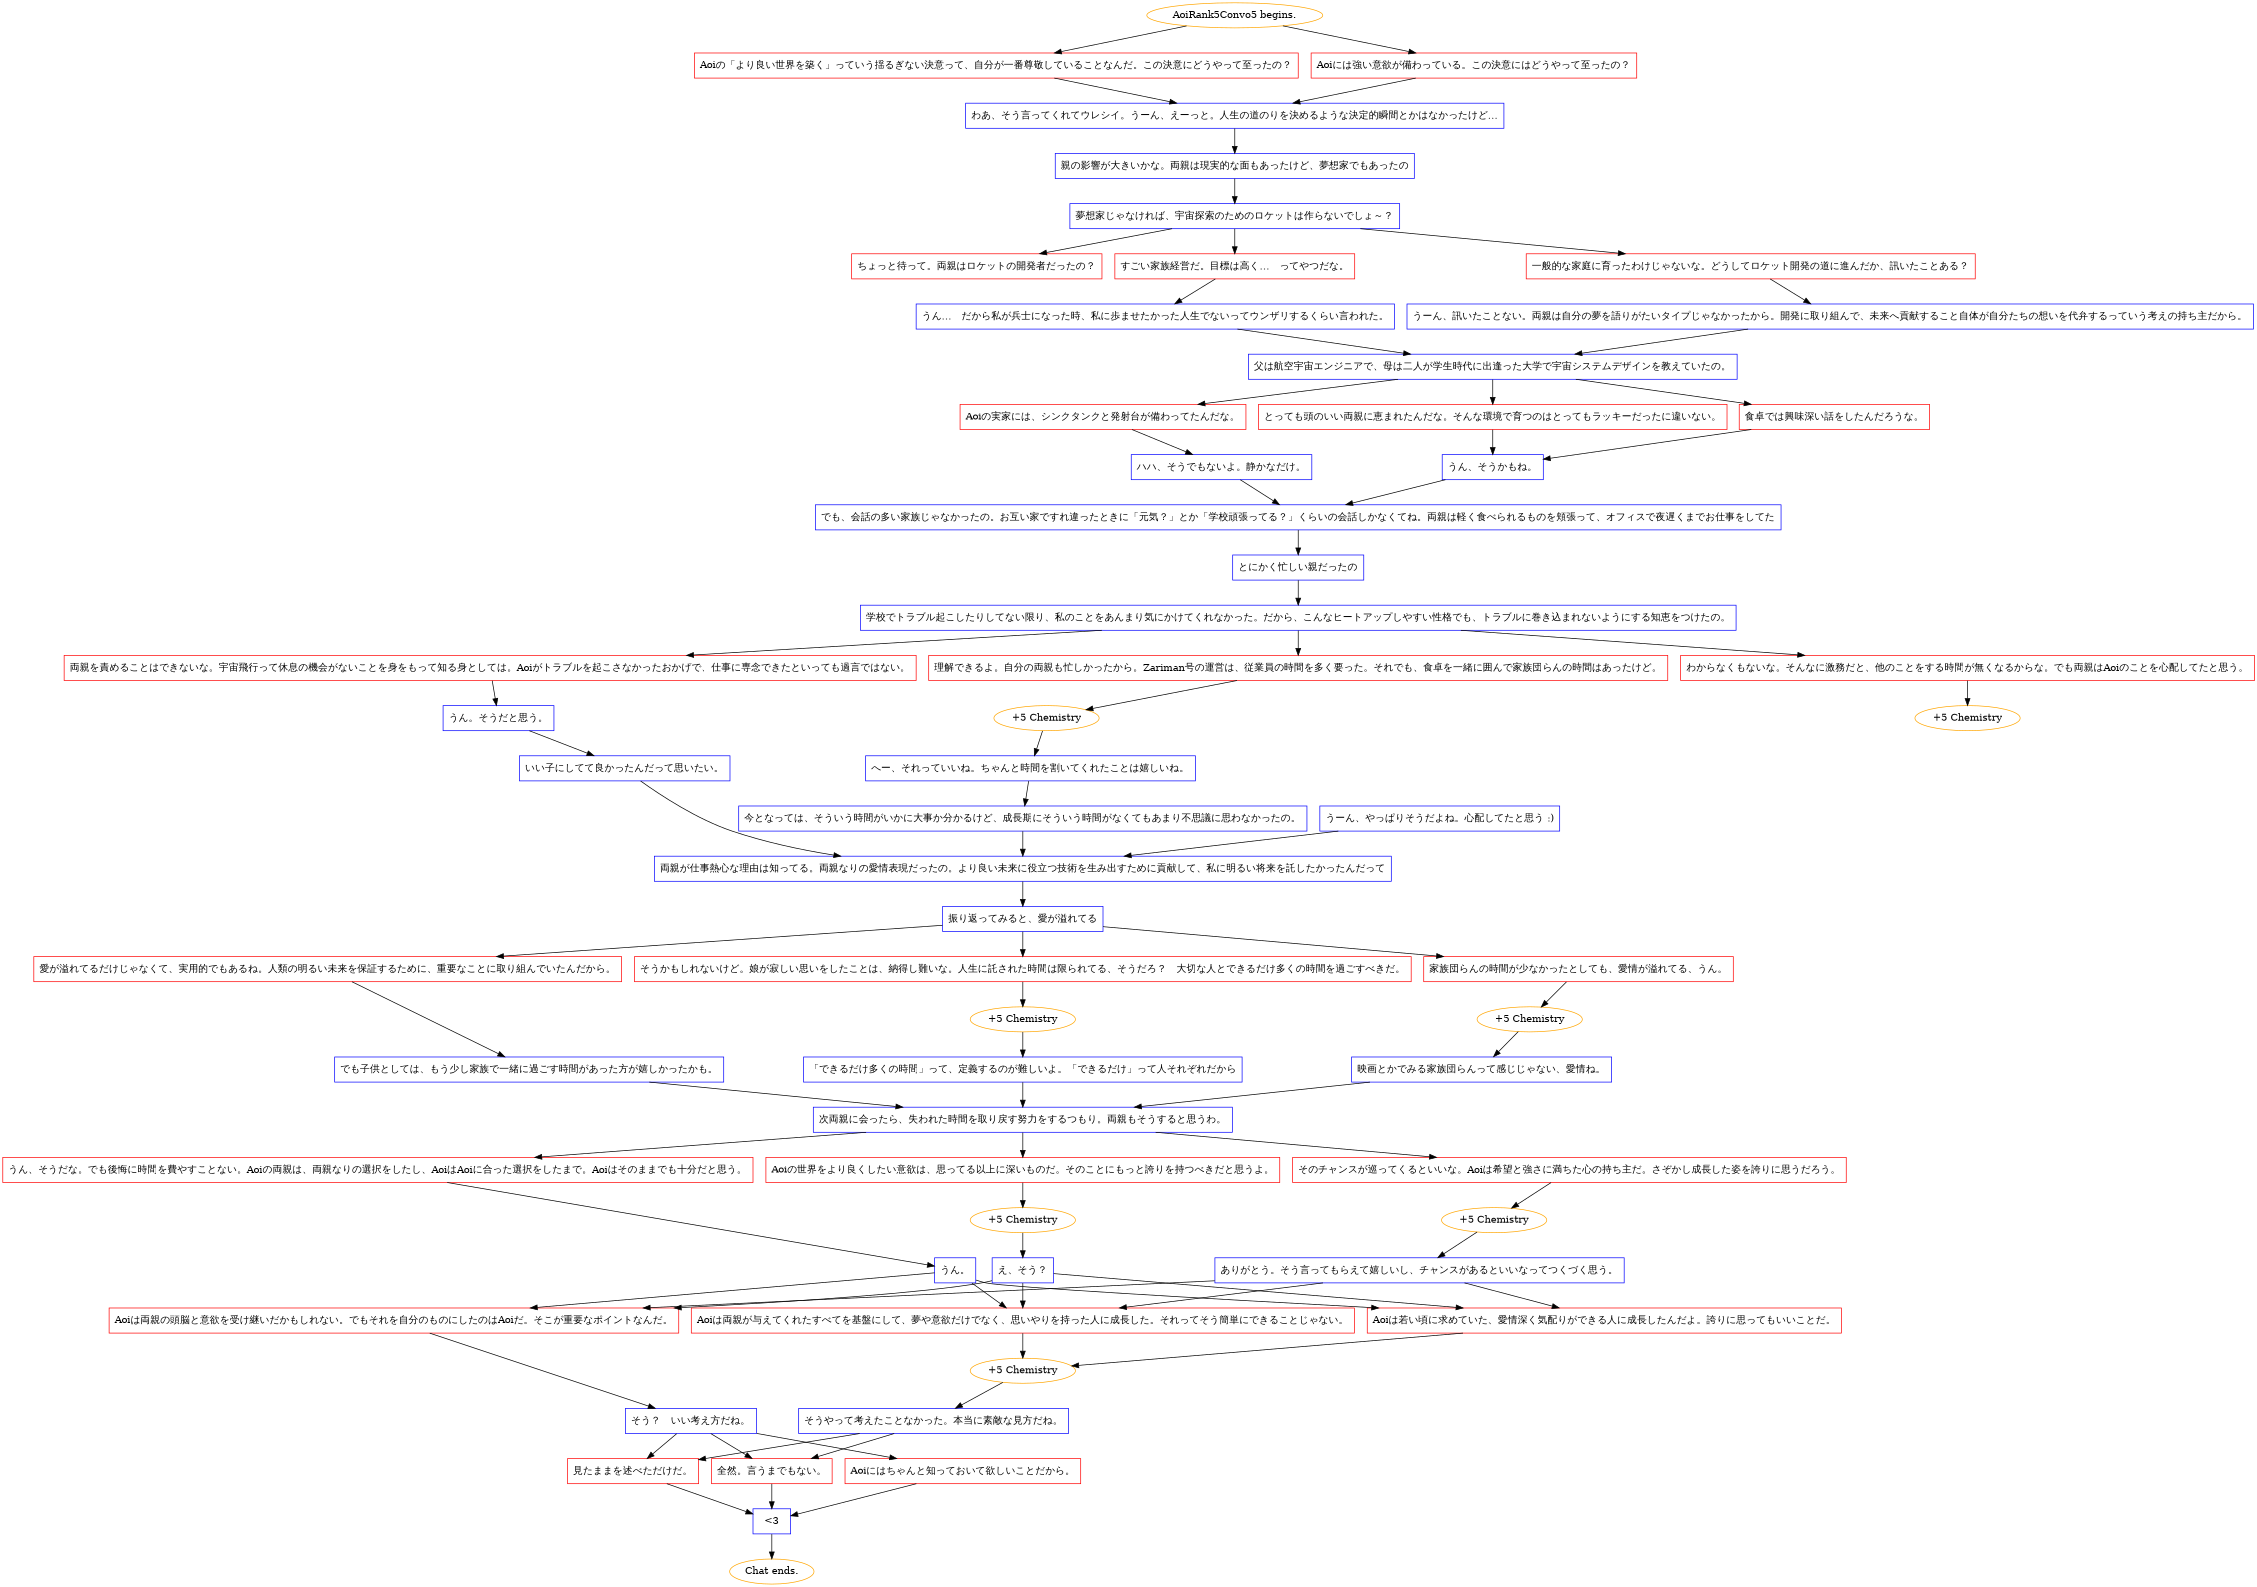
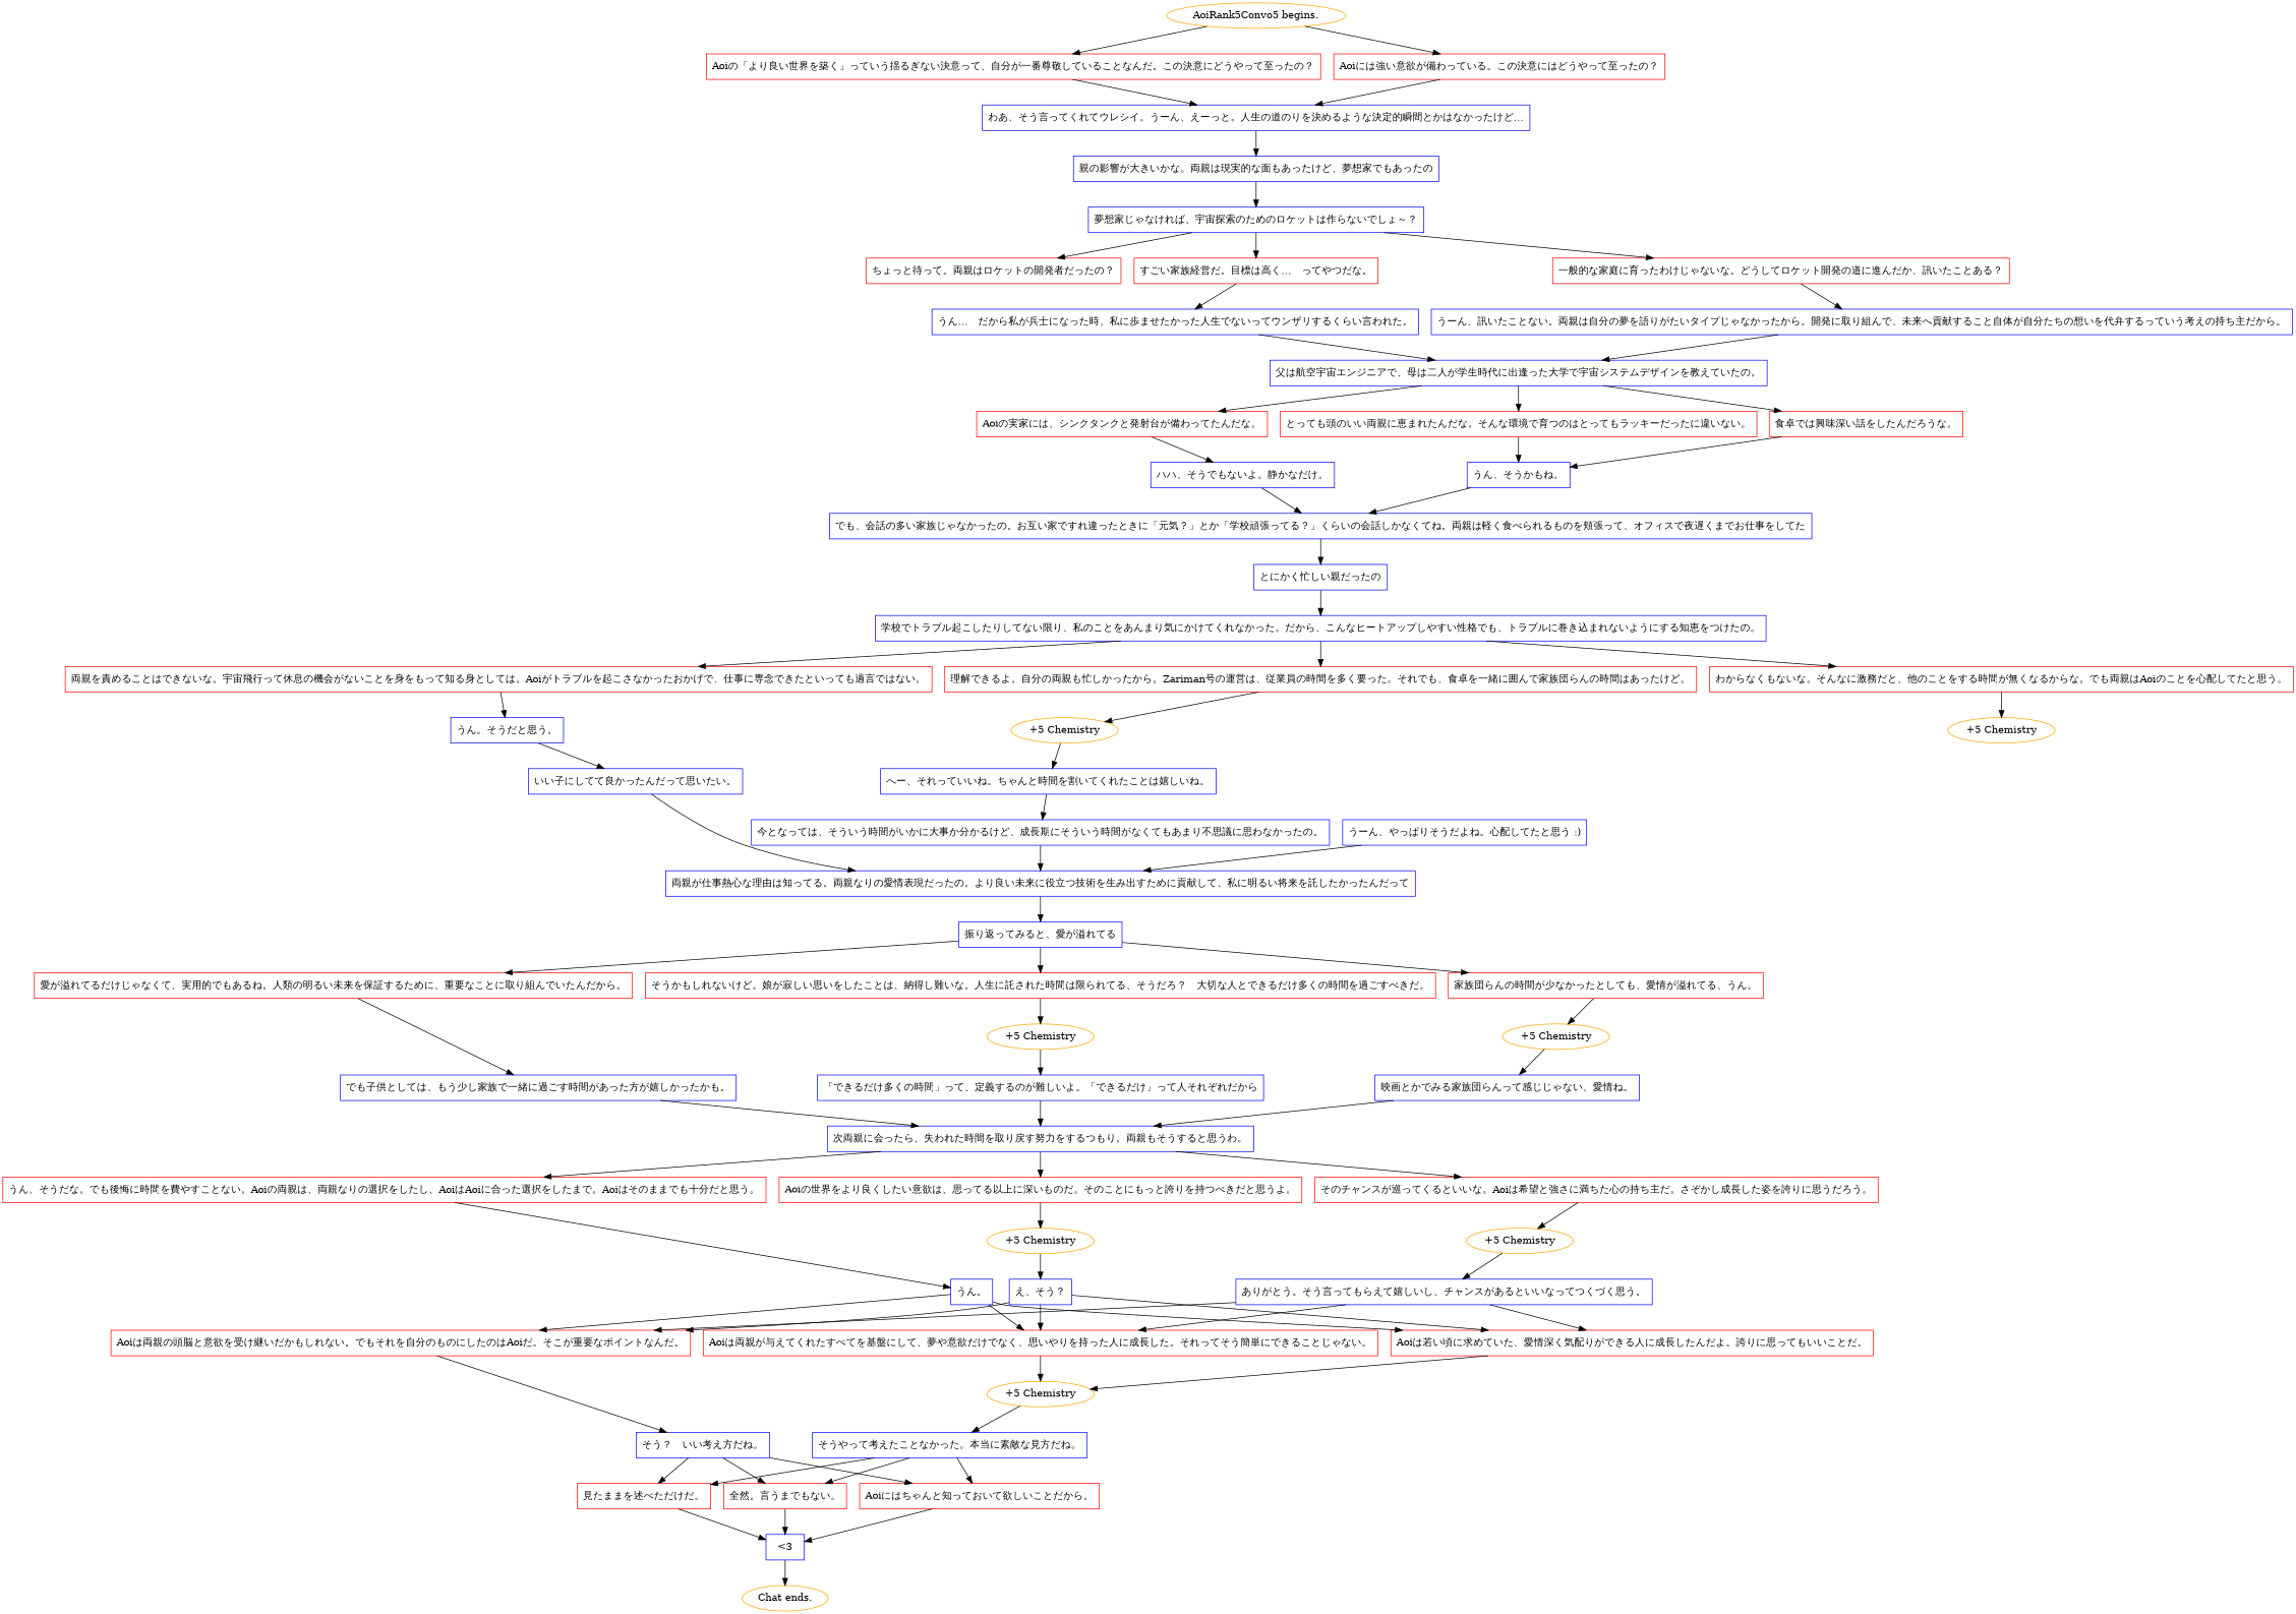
  digraph {
    fontname="DejaVu Serif"
    node [color=blue fontname="DejaVu Serif" shape=box]
    edge [fontname="DejaVu Serif"]
    "AoiRank5Convo5 begins." [color=orange shape=""]
    n2 [color=red label="Aoiの「より良い世界を築く」っていう揺るぎない決意って、自分が一番尊敬していることなんだ。この決意にどうやって至ったの？"]
    n3 [color=red label="Aoiには強い意欲が備わっている。この決意にはどうやって至ったの？"]
    n4 [label="わあ、そう言ってくれてウレシイ。うーん、えーっと。人生の道のりを決めるような決定的瞬間とかはなかったけど…"]
    n5 [label="親の影響が大きいかな。両親は現実的な面もあったけど、夢想家でもあったの"]
    n6 [label="夢想家じゃなければ、宇宙探索のためのロケットは作らないでしょ～？"]
    n7 [color=red label="ちょっと待って。両親はロケットの開発者だったの？"]
    n8 [color=red label="すごい家族経営だ。目標は高く…　ってやつだな。"]
    n9 [color=red label="一般的な家庭に育ったわけじゃないな。どうしてロケット開発の道に進んだか、訊いたことある？"]
    n10 [label="うん…　だから私が兵士になった時、私に歩ませたかった人生でないってウンザリするくらい言われた。"]
    n11 [label="うーん、訊いたことない。両親は自分の夢を語りがたいタイプじゃなかったから。開発に取り組んで、未来へ貢献すること自体が自分たちの想いを代弁するっていう考えの持ち主だから。"]
    n12 [label="父は航空宇宙エンジニアで、母は二人が学生時代に出逢った大学で宇宙システムデザインを教えていたの。"]
    n13 [color=red label="Aoiの実家には、シンクタンクと発射台が備わってたんだな。"]
    n14 [color=red label="食卓では興味深い話をしたんだろうな。"]
    n15 [color=red label="とっても頭のいい両親に恵まれたんだな。そんな環境で育つのはとってもラッキーだったに違いない。"]
    n16 [label="ハハ、そうでもないよ。静かなだけ。"]
    n17 [label="うん、そうかもね。"]
    n18 [label="でも、会話の多い家族じゃなかったの。お互い家ですれ違ったときに「元気？」とか「学校頑張ってる？」くらいの会話しかなくてね。両親は軽く食べられるものを頬張って、オフィスで夜遅くまでお仕事をしてた"]
    n19 [label="とにかく忙しい親だったの"]
    n20 [label="学校でトラブル起こしたりしてない限り、私のことをあんまり気にかけてくれなかった。だから、こんなヒートアップしやすい性格でも、トラブルに巻き込まれないようにする知恵をつけたの。"]
    n21 [color=red label="理解できるよ。自分の両親も忙しかったから。Zariman号の運営は、従業員の時間を多く要った。それでも、食卓を一緒に囲んで家族団らんの時間はあったけど。"]
    n22 [color=red label="わからなくもないな。そんなに激務だと、他のことをする時間が無くなるからな。でも両親はAoiのことを心配してたと思う。"]
    n23 [color=red label="両親を責めることはできないな。宇宙飛行って休息の機会がないことを身をもって知る身としては。Aoiがトラブルを起こさなかったおかげで、仕事に専念できたといっても過言ではない。"]
    n24 [color=orange label="+5 Chemistry" shape=""]
    n25 [color=orange label="+5 Chemistry" shape=""]
    n26 [label="うん。そうだと思う。"]
    n27 [label="へー、それっていいね。ちゃんと時間を割いてくれたことは嬉しいね。"]
    n28 [label="いい子にしてて良かったんだって思いたい。"]
    n29 [label="今となっては、そういう時間がいかに大事か分かるけど、成長期にそういう時間がなくてもあまり不思議に思わなかったの。"]
    n30 [label="両親が仕事熱心な理由は知ってる。両親なりの愛情表現だったの。より良い未来に役立つ技術を生み出すために貢献して、私に明るい将来を託したかったんだって"]
    n31 [label="うーん、やっぱりそうだよね。心配してたと思う :)"]
    n32 [label="振り返ってみると、愛が溢れてる"]
    n33 [color=red label="そうかもしれないけど。娘が寂しい思いをしたことは、納得し難いな。人生に託された時間は限られてる、そうだろ？　大切な人とできるだけ多くの時間を過ごすべきだ。"]
    n34 [color=red label="愛が溢れてるだけじゃなくて、実用的でもあるね。人類の明るい未来を保証するために、重要なことに取り組んでいたんだから。"]
    n35 [color=red label="家族団らんの時間が少なかったとしても、愛情が溢れてる、うん。"]
    n36 [color=orange label="+5 Chemistry" shape=""]
    n37 [label="でも子供としては、もう少し家族で一緒に過ごす時間があった方が嬉しかったかも。"]
    n38 [color=orange label="+5 Chemistry" shape=""]
    n39 [label="「できるだけ多くの時間」って、定義するのが難しいよ。「できるだけ」って人それぞれだから"]
    n40 [label="次両親に会ったら、失われた時間を取り戻す努力をするつもり。両親もそうすると思うわ。"]
    n41 [label="映画とかでみる家族団らんって感じじゃない、愛情ね。"]
    n42 [color=red label="うん、そうだな。でも後悔に時間を費やすことない。Aoiの両親は、両親なりの選択をしたし、AoiはAoiに合った選択をしたまで。Aoiはそのままでも十分だと思う。"]
    n43 [color=red label="Aoiの世界をより良くしたい意欲は、思ってる以上に深いものだ。そのことにもっと誇りを持つべきだと思うよ。"]
    n44 [color=red label="そのチャンスが巡ってくるといいな。Aoiは希望と強さに満ちた心の持ち主だ。さぞかし成長した姿を誇りに思うだろう。"]
    n45 [label="うん。"]
    n46 [color=orange label="+5 Chemistry" shape=""]
    n47 [color=orange label="+5 Chemistry" shape=""]
    n48 [color=red label="Aoiは両親の頭脳と意欲を受け継いだかもしれない。でもそれを自分のものにしたのはAoiだ。そこが重要なポイントなんだ。"]
    n49 [color=red label="Aoiは若い頃に求めていた、愛情深く気配りができる人に成長したんだよ。誇りに思ってもいいことだ。"]
    n50 [color=red label="Aoiは両親が与えてくれたすべてを基盤にして、夢や意欲だけでなく、思いやりを持った人に成長した。それってそう簡単にできることじゃない。"]
    n51 [label="え、そう？"]
    n52 [label="ありがとう。そう言ってもらえて嬉しいし、チャンスがあるといいなってつくづく思う。"]
    n53 [label="そう？　いい考え方だね。"]
    n54 [color=orange label="+5 Chemistry" shape=""]
    n55 [color=red label="見たままを述べただけだ。"]
    n56 [color=red label="全然。言うまでもない。"]
    n57 [color=red label="Aoiにはちゃんと知っておいて欲しいことだから。"]
    n58 [label="そうやって考えたことなかった。本当に素敵な見方だね。"]
    n59 [label="<3"]
    "Chat ends." [color=orange shape=""]
    "AoiRank5Convo5 begins." -> n2
    "AoiRank5Convo5 begins." -> n3
    n2 -> n4
    n3 -> n4
    n4 -> n5
    n5 -> n6
    n6 -> n7
    n6 -> n8
    n6 -> n9
    n8 -> n10
    n9 -> n11
    n10 -> n12
    n11 -> n12
    n12 -> n13
    n12 -> n14
    n12 -> n15
    n13 -> n16
    n14 -> n17
    n15 -> n17
    n16 -> n18
    n17 -> n18
    n18 -> n19
    n19 -> n20
    n20 -> n21
    n20 -> n22
    n20 -> n23
    n21 -> n24
    n22 -> n25
    n23 -> n26
    n24 -> n27
    n26 -> n28
    n27 -> n29
    n28 -> n30
    n29 -> n30
    n30 -> n32
    n31 -> n30
    n32 -> n33
    n32 -> n34
    n32 -> n35
    n33 -> n36
    n34 -> n37
    n35 -> n38
    n36 -> n39
    n37 -> n40
    n38 -> n41
    n39 -> n40
    n40 -> n42
    n40 -> n43
    n40 -> n44
    n41 -> n40
    n42 -> n45
    n43 -> n46
    n44 -> n47
    n45 -> n48
    n45 -> n49
    n45 -> n50
    n46 -> n51
    n47 -> n52
    n48 -> n53
    n49 -> n54
    n50 -> n54
    n51 -> n48
    n51 -> n49
    n51 -> n50
    n52 -> n48
    n52 -> n49
    n52 -> n50
    n53 -> n55
    n53 -> n56
    n53 -> n57
    n54 -> n58
    n55 -> n59
    n56 -> n59
    n57 -> n59
    n58 -> n55
    n58 -> n56
+   n58 -> n57
    n59 -> "Chat ends."
  }
